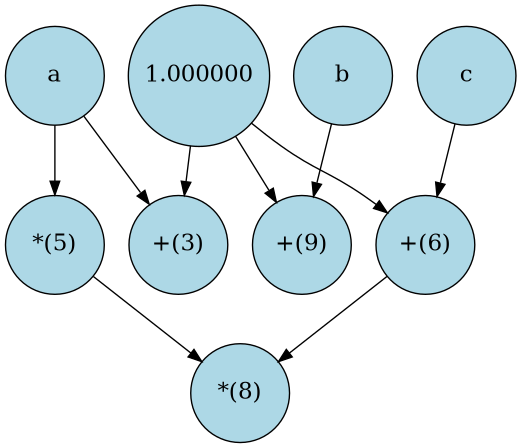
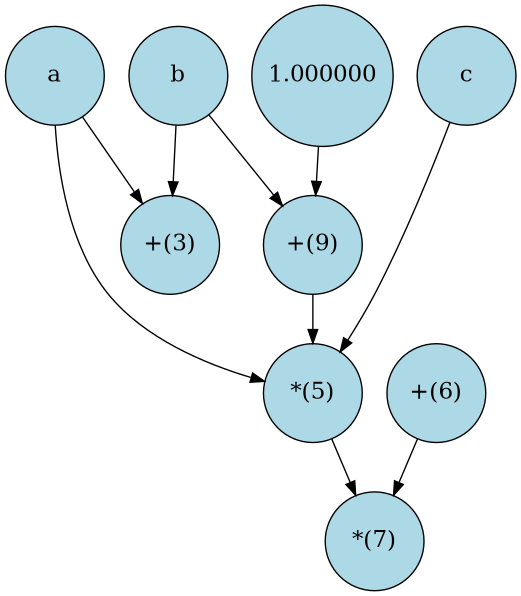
  digraph {
    node [fillcolor=lightblue fontsize=17 shape=circle style=filled]
    a [height=1 width=1]
    1.000000 [height=1 width=1]
    b [height=1 width=1]
    c [height=1 width=1]
    "+(3)" [height=1 width=1]
    "*(5)" [height=1 width=1]
    n7 [height=1 label="+(9)" width=1]
    "+(6)" [height=1 width=1]
-   "*(7)" [height=1 width=1 label="*(8)"]
+   "*(7)" [height=1 width=1]
    subgraph sub_1 {
      rank=same
      a
      1.000000
      b
      c
    }
    a -> "+(3)"
    a -> "*(5)"
-   1.000000 -> "+(3)"
+   b -> "+(3)"
    1.000000 -> n7
-   1.000000 -> "+(6)"
    b -> n7
-   c -> "+(6)"
+   c -> "*(5)"
    "*(5)" -> "*(7)"
+   n7 -> "*(5)"
    "+(6)" -> "*(7)"
  }
